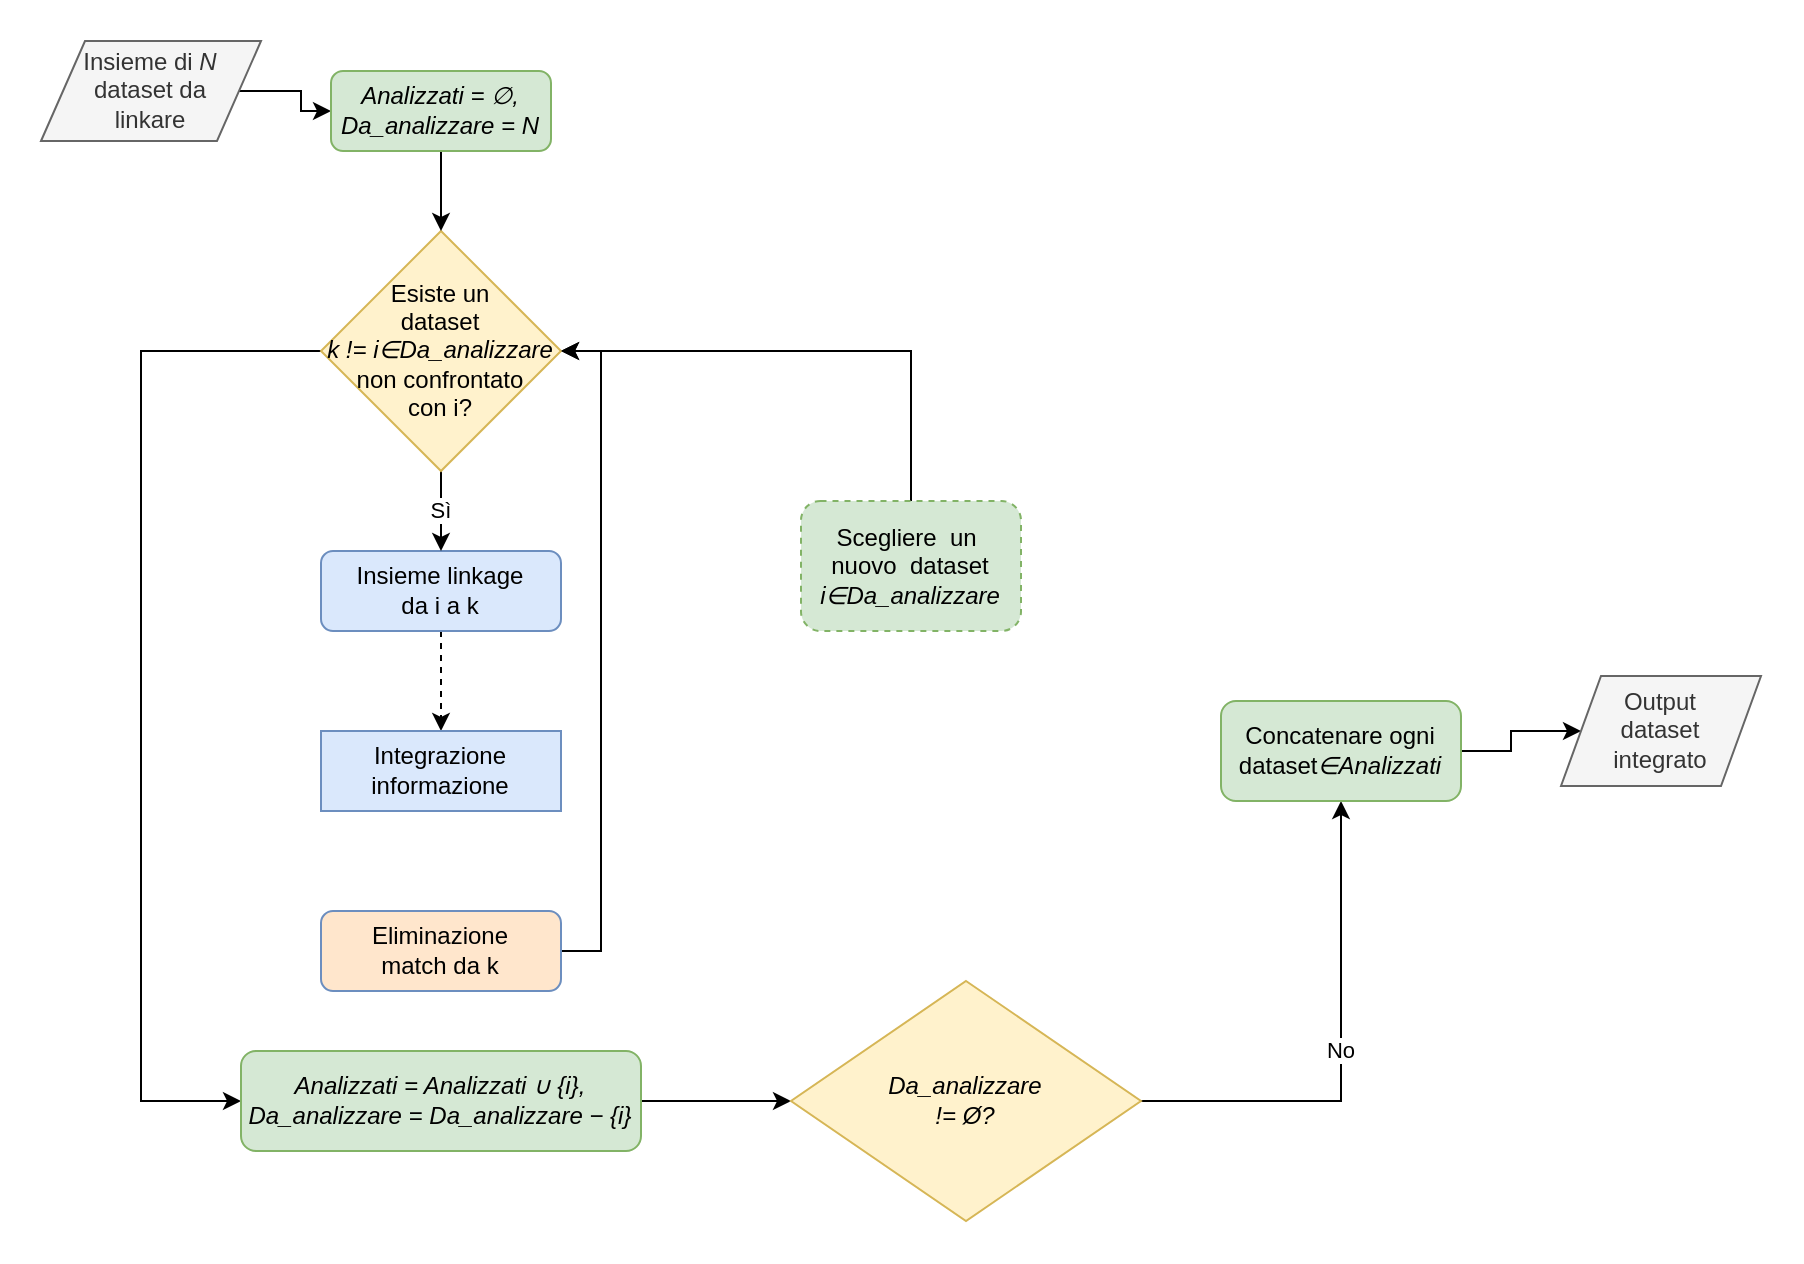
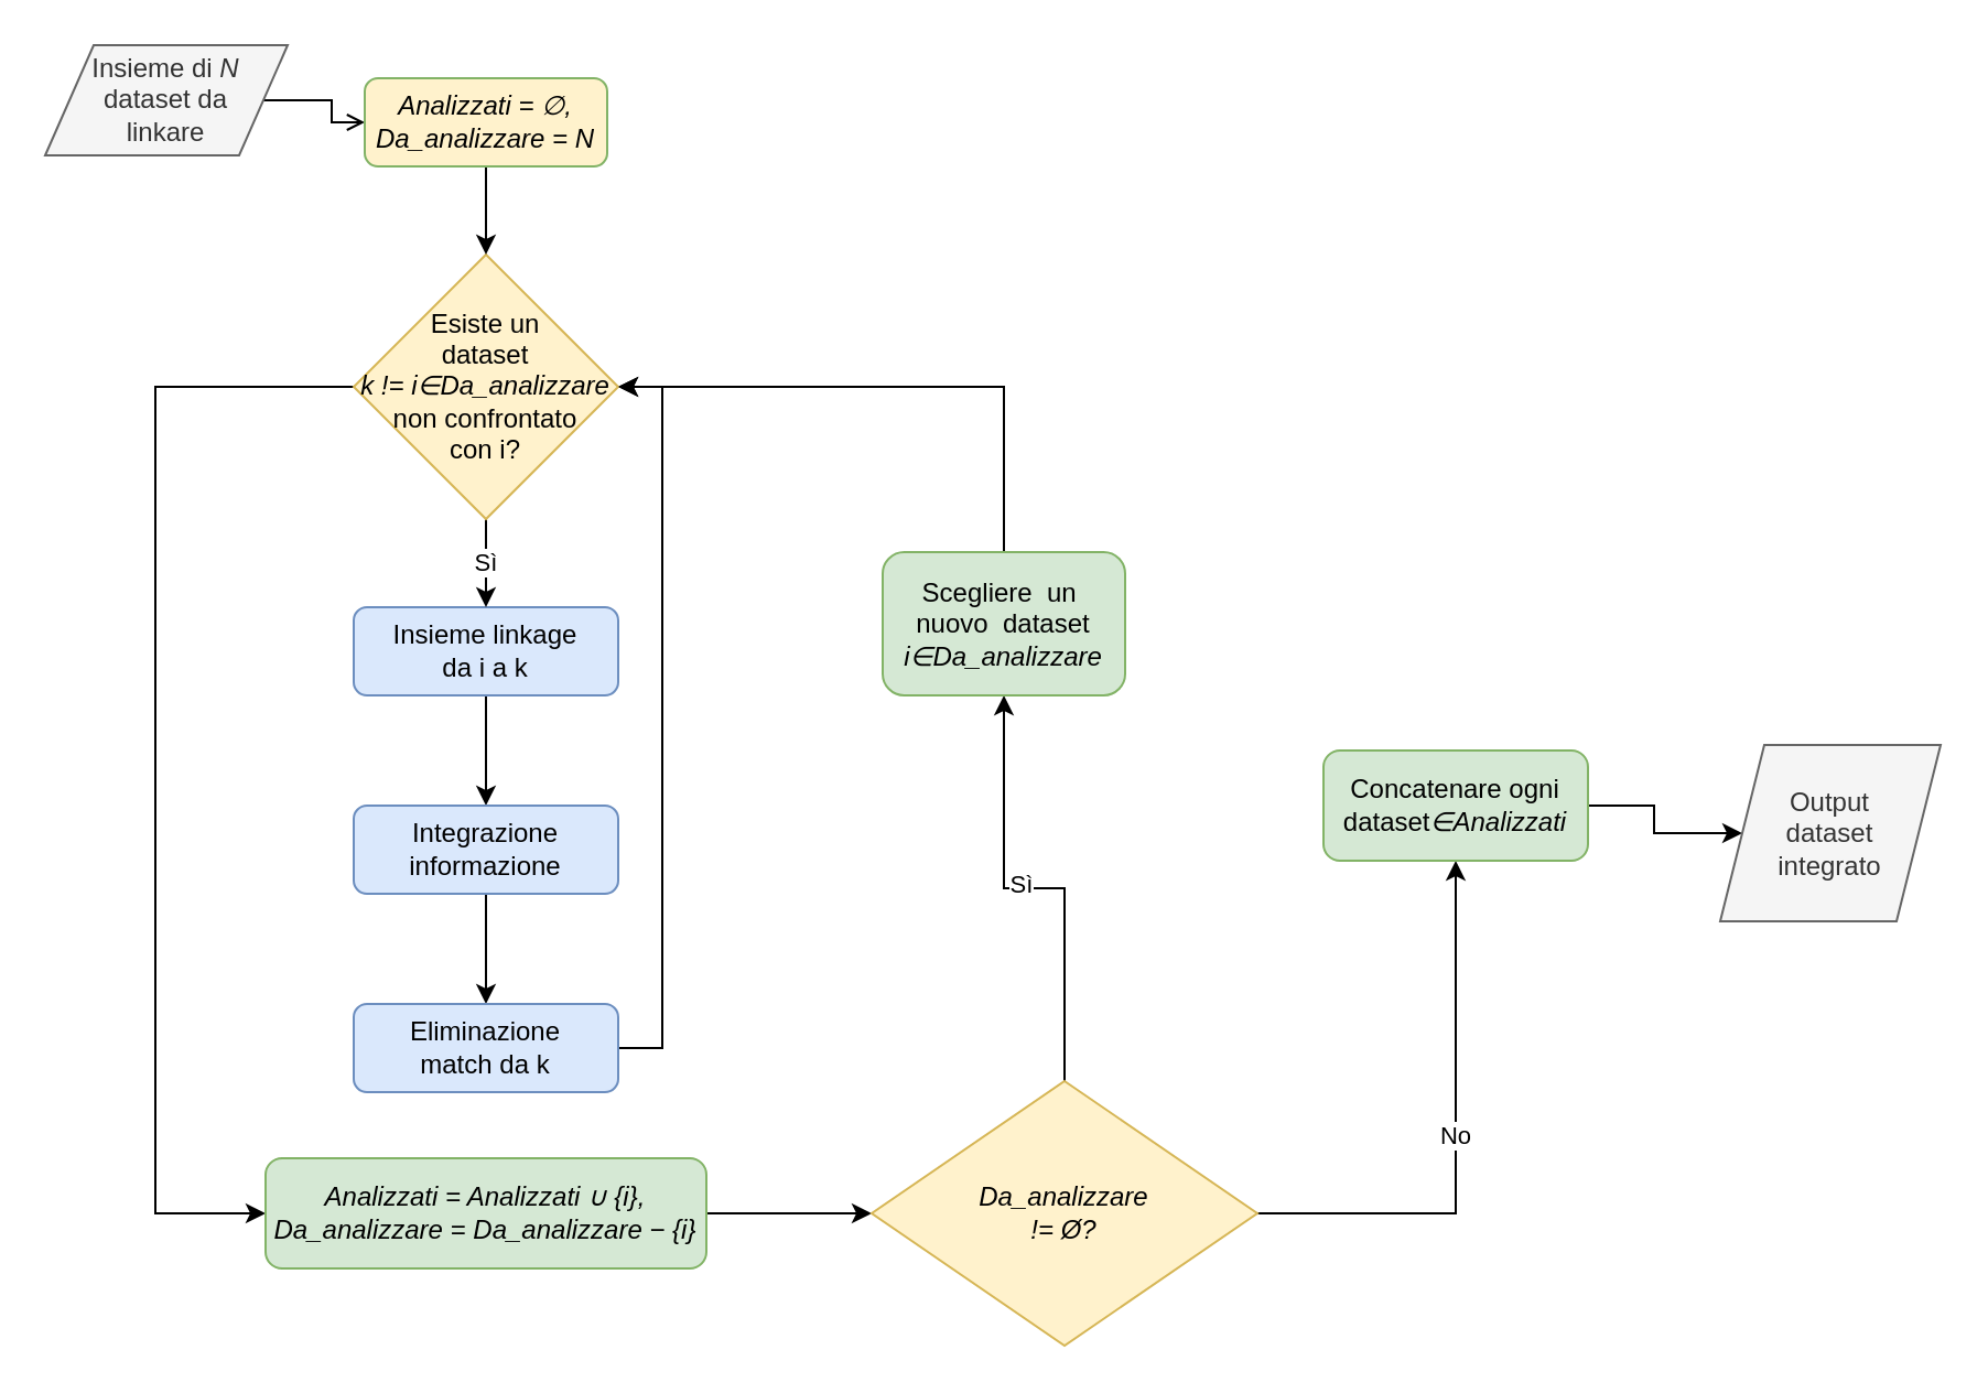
  <mxCell id="0" />
  <mxCell id="1" parent="0" />
- <mxCell id="2" style="edgeStyle=orthogonalEdgeStyle;rounded=0;orthogonalLoop=1;jettySize=auto;html=1;exitX=0.5;exitY=1;exitDx=0;exitDy=0;entryX=0.5;entryY=0;entryDx=0;entryDy=0;dashed=1;" parent="1" source="3" target="5" edge="1"><mxGeometry relative="1" as="geometry" /></mxCell>
+ <mxCell id="2" style="edgeStyle=orthogonalEdgeStyle;rounded=0;orthogonalLoop=1;jettySize=auto;html=1;exitX=0.5;exitY=1;exitDx=0;exitDy=0;entryX=0.5;entryY=0;entryDx=0;entryDy=0;" parent="1" source="3" target="5" edge="1"><mxGeometry relative="1" as="geometry" /></mxCell>
  <mxCell id="3" value="&lt;div&gt;Insieme linkage &lt;br&gt;&lt;/div&gt;&lt;div&gt;da i a k&lt;br&gt;&lt;/div&gt;" style="rounded=1;whiteSpace=wrap;html=1;fillColor=#dae8fc;strokeColor=#6c8ebf;" parent="1" vertex="1"><mxGeometry x="160" y="275" width="120" height="40" as="geometry" /></mxCell>
- <mxCell id="5" value="&lt;div&gt;Integrazione&lt;/div&gt;&lt;div&gt;informazione&lt;br&gt;&lt;/div&gt;" style="whiteSpace=wrap;html=1;fillColor=#dae8fc;strokeColor=#6c8ebf;rounded=0;" parent="1" vertex="1"><mxGeometry x="160" y="365" width="120" height="40" as="geometry" /></mxCell>
+ <mxCell id="4" style="edgeStyle=orthogonalEdgeStyle;rounded=0;orthogonalLoop=1;jettySize=auto;html=1;exitX=0.5;exitY=1;exitDx=0;exitDy=0;entryX=0.5;entryY=0;entryDx=0;entryDy=0;" parent="1" source="5" target="7" edge="1"><mxGeometry relative="1" as="geometry" /></mxCell>
+ <mxCell id="5" value="&lt;div&gt;Integrazione&lt;/div&gt;&lt;div&gt;informazione&lt;br&gt;&lt;/div&gt;" style="rounded=1;whiteSpace=wrap;html=1;fillColor=#dae8fc;strokeColor=#6c8ebf;" parent="1" vertex="1"><mxGeometry x="160" y="365" width="120" height="40" as="geometry" /></mxCell>
  <mxCell id="6" style="edgeStyle=orthogonalEdgeStyle;rounded=0;orthogonalLoop=1;jettySize=auto;html=1;exitX=1;exitY=0.5;exitDx=0;exitDy=0;entryX=1;entryY=0.5;entryDx=0;entryDy=0;" parent="1" source="7" target="10" edge="1"><mxGeometry relative="1" as="geometry" /></mxCell>
- <mxCell id="7" value="&lt;div&gt;Eliminazione &lt;br&gt;&lt;/div&gt;&lt;div&gt;match da k&lt;br&gt;&lt;/div&gt;" style="rounded=1;whiteSpace=wrap;html=1;fillColor=#ffe6cc;strokeColor=#6c8ebf;" parent="1" vertex="1"><mxGeometry x="160" y="455" width="120" height="40" as="geometry" /></mxCell>
+ <mxCell id="7" value="&lt;div&gt;Eliminazione &lt;br&gt;&lt;/div&gt;&lt;div&gt;match da k&lt;br&gt;&lt;/div&gt;" style="rounded=1;whiteSpace=wrap;html=1;fillColor=#dae8fc;strokeColor=#6c8ebf;" parent="1" vertex="1"><mxGeometry x="160" y="455" width="120" height="40" as="geometry" /></mxCell>
  <mxCell id="8" value="Sì" style="edgeStyle=orthogonalEdgeStyle;rounded=0;orthogonalLoop=1;jettySize=auto;html=1;exitX=0.5;exitY=1;exitDx=0;exitDy=0;entryX=0.5;entryY=0;entryDx=0;entryDy=0;" parent="1" source="10" target="3" edge="1"><mxGeometry relative="1" as="geometry" /></mxCell>
  <mxCell id="9" style="edgeStyle=orthogonalEdgeStyle;rounded=0;orthogonalLoop=1;jettySize=auto;html=1;exitX=0;exitY=0.5;exitDx=0;exitDy=0;entryX=0;entryY=0.5;entryDx=0;entryDy=0;" parent="1" source="10" target="12" edge="1"><mxGeometry relative="1" as="geometry"><Array as="points"><mxPoint x="70" y="175" /><mxPoint x="70" y="550" /></Array></mxGeometry></mxCell>
  <mxCell id="10" value="&lt;div&gt;Esiste un &lt;br&gt;&lt;/div&gt;&lt;div&gt;dataset &lt;br&gt;&lt;/div&gt;&lt;div&gt;&lt;i&gt;k != i∈Da_analizzare&lt;/i&gt;&lt;/div&gt;&lt;div&gt;non confrontato&lt;/div&gt;&lt;div&gt;con i?&lt;br&gt;&lt;/div&gt;" style="rhombus;whiteSpace=wrap;html=1;fillColor=#fff2cc;strokeColor=#d6b656;" parent="1" vertex="1"><mxGeometry x="160" y="115" width="120" height="120" as="geometry" /></mxCell>
  <mxCell id="11" style="edgeStyle=orthogonalEdgeStyle;rounded=0;orthogonalLoop=1;jettySize=auto;html=1;exitX=1;exitY=0.5;exitDx=0;exitDy=0;entryX=0;entryY=0.5;entryDx=0;entryDy=0;" parent="1" source="12" target="16" edge="1"><mxGeometry relative="1" as="geometry" /></mxCell>
  <mxCell id="12" value="&lt;div&gt;&lt;i&gt;Analizzati = Analizzati ∪ {i}, Da_analizzare = Da_analizzare − {i}&lt;br&gt;&lt;/i&gt;&lt;/div&gt;&lt;div&gt;&lt;i&gt;&lt;span style=&quot;padding: 0px ; margin: 0px ; color: transparent ; position: absolute ; cursor: text ; transform-origin: 0% 0% 0px ; font-weight: 400 ; letter-spacing: normal ; text-indent: 0px ; text-transform: none ; word-spacing: 0px ; background-color: rgb(255 , 255 , 255) ; left: 219.185px ; top: 1169.55px ; font-size: 19.925px ; font-family: sans-serif ; transform: scalex(1.095)&quot;&gt;Analizzati&lt;/span&gt;&lt;span style=&quot;padding: 0px ; margin: 0px ; color: transparent ; position: absolute ; cursor: text ; transform-origin: 0% 0% 0px ; font-weight: 400 ; letter-spacing: normal ; text-indent: 0px ; text-transform: none ; word-spacing: 0px ; background-color: rgb(255 , 255 , 255) ; left: 317.983px ; top: 1169.55px ; font-size: 19.925px ; font-family: sans-serif&quot;&gt;=&lt;/span&gt;&lt;span style=&quot;padding: 0px ; margin: 0px ; color: transparent ; position: absolute ; cursor: text ; transform-origin: 0% 0% 0px ; font-weight: 400 ; letter-spacing: normal ; text-indent: 0px ; text-transform: none ; word-spacing: 0px ; background-color: rgb(255 , 255 , 255) ; left: 338.693px ; top: 1169.55px ; font-size: 19.925px ; font-family: sans-serif ; transform: scalex(1.095)&quot;&gt;Analizzati&lt;/span&gt;&lt;span style=&quot;padding: 0px ; margin: 0px ; color: transparent ; position: absolute ; cursor: text ; transform-origin: 0% 0% 0px ; font-weight: 400 ; letter-spacing: normal ; text-indent: 0px ; text-transform: none ; word-spacing: 0px ; background-color: rgb(255 , 255 , 255) ; left: 436.383px ; top: 1168.43px ; font-size: 19.925px ; font-family: sans-serif ; transform: scalex(1.304)&quot;&gt;∪{&lt;/span&gt;&lt;span style=&quot;padding: 0px ; margin: 0px ; color: transparent ; position: absolute ; cursor: text ; transform-origin: 0% 0% 0px ; font-weight: 400 ; letter-spacing: normal ; text-indent: 0px ; text-transform: none ; word-spacing: 0px ; background-color: rgb(255 , 255 , 255) ; left: 464.057px ; top: 1169.55px ; font-size: 19.925px ; font-family: sans-serif&quot;&gt;i&lt;/span&gt;&lt;span style=&quot;padding: 0px ; margin: 0px ; color: transparent ; position: absolute ; cursor: text ; transform-origin: 0% 0% 0px ; font-weight: 400 ; letter-spacing: normal ; text-indent: 0px ; text-transform: none ; word-spacing: 0px ; background-color: rgb(255 , 255 , 255) ; left: 470.713px ; top: 1168.43px ; font-size: 19.925px ; font-family: sans-serif&quot;&gt;}&lt;/span&gt;&lt;span style=&quot;padding: 0px ; margin: 0px ; color: transparent ; position: absolute ; cursor: text ; transform-origin: 0% 0% 0px ; font-weight: 400 ; letter-spacing: normal ; text-indent: 0px ; text-transform: none ; word-spacing: 0px ; background-color: rgb(255 , 255 , 255) ; left: 480.675px ; top: 1169.55px ; font-size: 19.925px ; font-family: sans-serif ; transform: scalex(0.979)&quot;&gt;, Da&lt;/span&gt;&lt;span style=&quot;padding: 0px ; margin: 0px ; color: transparent ; position: absolute ; cursor: text ; transform-origin: 0% 0% 0px ; font-weight: 400 ; letter-spacing: normal ; text-indent: 0px ; text-transform: none ; word-spacing: 0px ; background-color: rgb(255 , 255 , 255) ; left: 523.422px ; top: 1169.55px ; font-size: 19.925px ; font-family: sans-serif ; transform: scalex(1.031)&quot;&gt;analizzare&lt;/span&gt;&lt;span style=&quot;padding: 0px ; margin: 0px ; color: transparent ; position: absolute ; cursor: text ; transform-origin: 0% 0% 0px ; font-weight: 400 ; letter-spacing: normal ; text-indent: 0px ; text-transform: none ; word-spacing: 0px ; background-color: rgb(255 , 255 , 255) ; left: 622.512px ; top: 1169.55px ; font-size: 19.925px ; font-family: sans-serif&quot;&gt;=&lt;/span&gt;&lt;span style=&quot;padding: 0px ; margin: 0px ; color: transparent ; position: absolute ; cursor: text ; transform-origin: 0% 0% 0px ; font-weight: 400 ; letter-spacing: normal ; text-indent: 0px ; text-transform: none ; word-spacing: 0px ; background-color: rgb(255 , 255 , 255) ; left: 643.22px ; top: 1169.55px ; font-size: 19.925px ; font-family: sans-serif ; transform: scalex(1.06)&quot;&gt;Da&lt;/span&gt;&lt;span style=&quot;padding: 0px ; margin: 0px ; color: transparent ; position: absolute ; cursor: text ; transform-origin: 0% 0% 0px ; font-weight: 400 ; letter-spacing: normal ; text-indent: 0px ; text-transform: none ; word-spacing: 0px ; background-color: rgb(255 , 255 , 255) ; left: 677.227px ; top: 1169.55px ; font-size: 19.925px ; font-family: sans-serif ; transform: scalex(1.031)&quot;&gt;analizzare&lt;/span&gt;&lt;span style=&quot;padding: 0px ; margin: 0px ; color: transparent ; position: absolute ; cursor: text ; transform-origin: 0% 0% 0px ; font-weight: 400 ; letter-spacing: normal ; text-indent: 0px ; text-transform: none ; word-spacing: 0px ; background-color: rgb(255 , 255 , 255) ; left: 775.208px ; top: 1168.43px ; font-size: 19.925px ; font-family: sans-serif ; transform: scalex(1.635)&quot;&gt;−{&lt;/span&gt;&lt;span style=&quot;padding: 0px ; margin: 0px ; color: transparent ; position: absolute ; cursor: text ; transform-origin: 0% 0% 0px ; font-weight: 400 ; letter-spacing: normal ; text-indent: 0px ; text-transform: none ; word-spacing: 0px ; background-color: rgb(255 , 255 , 255) ; left: 805.097px ; top: 1169.55px ; font-size: 19.925px ; font-family: sans-serif&quot;&gt;i&lt;/span&gt;&lt;span style=&quot;padding: 0px ; margin: 0px ; color: transparent ; position: absolute ; cursor: text ; transform-origin: 0% 0% 0px ; font-weight: 400 ; letter-spacing: normal ; text-indent: 0px ; text-transform: none ; word-spacing: 0px ; background-color: rgb(255 , 255 , 255) ; left: 811.753px ; top: 1168.43px ; font-size: 19.925px ; font-family: sans-serif&quot;&gt;}&lt;/span&gt;&lt;/i&gt; &lt;/div&gt;" style="rounded=1;whiteSpace=wrap;html=1;fillColor=#d5e8d4;strokeColor=#82b366;" parent="1" vertex="1"><mxGeometry x="120" y="525" width="200" height="50" as="geometry" /></mxCell>
+ <mxCell id="13" style="edgeStyle=orthogonalEdgeStyle;rounded=0;orthogonalLoop=1;jettySize=auto;html=1;exitX=0.5;exitY=0;exitDx=0;exitDy=0;entryX=0.5;entryY=1;entryDx=0;entryDy=0;" parent="1" source="16" target="18" edge="1"><mxGeometry relative="1" as="geometry" /></mxCell>
+ <mxCell id="14" value="Sì" style="edgeLabel;html=1;align=center;verticalAlign=middle;resizable=0;points=[];" parent="13" vertex="1" connectable="0"><mxGeometry x="0.068" y="-2" relative="1" as="geometry"><mxPoint as="offset" /></mxGeometry></mxCell>
  <mxCell id="15" value="No" style="edgeStyle=orthogonalEdgeStyle;rounded=0;orthogonalLoop=1;jettySize=auto;html=1;exitX=1;exitY=0.5;exitDx=0;exitDy=0;" parent="1" source="16" target="20" edge="1"><mxGeometry relative="1" as="geometry" /></mxCell>
  <mxCell id="16" value="&lt;div&gt;&lt;i&gt;Da_analizzare &lt;br&gt;&lt;/i&gt;&lt;/div&gt;&lt;div&gt;&lt;i&gt;!= &lt;span class=&quot;ILfuVd&quot;&gt;&lt;span class=&quot;e24Kjd&quot;&gt;Ø&lt;/span&gt;&lt;/span&gt;?&lt;/i&gt;&lt;/div&gt;" style="rhombus;whiteSpace=wrap;html=1;fillColor=#fff2cc;strokeColor=#d6b656;" parent="1" vertex="1"><mxGeometry x="395" y="490" width="175" height="120" as="geometry" /></mxCell>
  <mxCell id="17" style="edgeStyle=orthogonalEdgeStyle;rounded=0;orthogonalLoop=1;jettySize=auto;html=1;exitX=0.5;exitY=0;exitDx=0;exitDy=0;entryX=1;entryY=0.5;entryDx=0;entryDy=0;" parent="1" source="18" target="10" edge="1"><mxGeometry relative="1" as="geometry" /></mxCell>
- <mxCell id="18" value="&lt;div&gt;Scegliere&amp;nbsp; un&amp;nbsp; nuovo&amp;nbsp; dataset&lt;/div&gt;&lt;div&gt;&lt;i&gt;i∈Da_analizzare&lt;/i&gt;&lt;/div&gt;" style="rounded=1;whiteSpace=wrap;html=1;fillColor=#d5e8d4;strokeColor=#82b366;dashed=1;" parent="1" vertex="1"><mxGeometry x="400" y="250" width="110" height="65" as="geometry" /></mxCell>
+ <mxCell id="18" value="&lt;div&gt;Scegliere&amp;nbsp; un&amp;nbsp; nuovo&amp;nbsp; dataset&lt;/div&gt;&lt;div&gt;&lt;i&gt;i∈Da_analizzare&lt;/i&gt;&lt;/div&gt;" style="rounded=1;whiteSpace=wrap;html=1;fillColor=#d5e8d4;strokeColor=#82b366;" parent="1" vertex="1"><mxGeometry x="400" y="250" width="110" height="65" as="geometry" /></mxCell>
  <mxCell id="19" style="edgeStyle=orthogonalEdgeStyle;rounded=0;orthogonalLoop=1;jettySize=auto;html=1;exitX=1;exitY=0.5;exitDx=0;exitDy=0;entryX=0;entryY=0.5;entryDx=0;entryDy=0;" parent="1" source="20" target="21" edge="1"><mxGeometry relative="1" as="geometry" /></mxCell>
- <mxCell id="20" value="Concatenare ogni dataset&lt;i&gt;∈Analizzati&lt;/i&gt;" style="rounded=1;whiteSpace=wrap;html=1;fillColor=#d5e8d4;strokeColor=#82b366;" parent="1" vertex="1"><mxGeometry x="610" y="350" width="120" height="50" as="geometry" /></mxCell>
- <mxCell id="21" value="&lt;div&gt;Output &lt;br&gt;&lt;/div&gt;&lt;div&gt;dataset&lt;/div&gt;&lt;div&gt;integrato&lt;br&gt;&lt;/div&gt;" style="shape=parallelogram;perimeter=parallelogramPerimeter;whiteSpace=wrap;html=1;fillColor=#f5f5f5;strokeColor=#666666;fontColor=#333333;" parent="1" vertex="1"><mxGeometry x="780" y="337.5" width="100" height="55" as="geometry" /></mxCell>
- <mxCell id="22" style="edgeStyle=orthogonalEdgeStyle;rounded=0;orthogonalLoop=1;jettySize=auto;html=1;exitX=1;exitY=0.5;exitDx=0;exitDy=0;entryX=0;entryY=0.5;entryDx=0;entryDy=0;" parent="1" source="23" target="25" edge="1"><mxGeometry relative="1" as="geometry" /></mxCell>
+ <mxCell id="20" value="Concatenare ogni dataset&lt;i&gt;∈Analizzati&lt;/i&gt;" style="rounded=1;whiteSpace=wrap;html=1;fillColor=#d5e8d4;strokeColor=#82b366;" parent="1" vertex="1"><mxGeometry x="600" y="340" width="120" height="50" as="geometry" /></mxCell>
+ <mxCell id="21" value="&lt;div&gt;Output &lt;br&gt;&lt;/div&gt;&lt;div&gt;dataset&lt;/div&gt;&lt;div&gt;integrato&lt;br&gt;&lt;/div&gt;" style="shape=parallelogram;perimeter=parallelogramPerimeter;whiteSpace=wrap;html=1;fillColor=#f5f5f5;strokeColor=#666666;fontColor=#333333;" parent="1" vertex="1"><mxGeometry x="780" y="337.5" width="100" height="80" as="geometry" /></mxCell>
+ <mxCell id="22" style="edgeStyle=orthogonalEdgeStyle;rounded=0;orthogonalLoop=1;jettySize=auto;html=1;exitX=1;exitY=0.5;exitDx=0;exitDy=0;entryX=0;entryY=0.5;entryDx=0;entryDy=0;endArrow=open;" parent="1" source="23" target="25" edge="1"><mxGeometry relative="1" as="geometry" /></mxCell>
  <mxCell id="23" value="&lt;div&gt;Insieme di &lt;i&gt;N&lt;/i&gt;&lt;br&gt;&lt;/div&gt;&lt;div&gt;dataset da&lt;/div&gt;&lt;div&gt;linkare&lt;br&gt;&lt;/div&gt;" style="shape=parallelogram;perimeter=parallelogramPerimeter;whiteSpace=wrap;html=1;strokeWidth=1;fillColor=#f5f5f5;strokeColor=#666666;fontColor=#333333;" parent="1" vertex="1"><mxGeometry x="20" y="20" width="110" height="50" as="geometry" /></mxCell>
  <mxCell id="24" style="edgeStyle=orthogonalEdgeStyle;rounded=0;orthogonalLoop=1;jettySize=auto;html=1;exitX=0.5;exitY=1;exitDx=0;exitDy=0;entryX=0.5;entryY=0;entryDx=0;entryDy=0;" parent="1" source="25" target="10" edge="1"><mxGeometry relative="1" as="geometry" /></mxCell>
- <mxCell id="25" value="&lt;i&gt;Analizzati = ∅, Da_analizzare = N&lt;br&gt;&lt;/i&gt;" style="rounded=1;whiteSpace=wrap;html=1;strokeWidth=1;fillColor=#d5e8d4;strokeColor=#82b366;" parent="1" vertex="1"><mxGeometry x="165" y="35" width="110" height="40" as="geometry" /></mxCell>
+ <mxCell id="25" value="&lt;i&gt;Analizzati = ∅, Da_analizzare = N&lt;br&gt;&lt;/i&gt;" style="rounded=1;whiteSpace=wrap;html=1;strokeWidth=1;fillColor=#fff2cc;strokeColor=#82b366;" parent="1" vertex="1"><mxGeometry x="165" y="35" width="110" height="40" as="geometry" /></mxCell>
